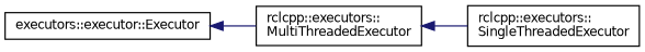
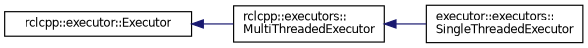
  digraph {
    rankdir=LR
    node [color=black fillcolor=white fontname=Helvetica fontsize=10 shape=record style=filled]
    edge [color=midnightblue dir=back fontname=Helvetica fontsize=10 labelfontname=Helvetica labelfontsize=10 style=solid]
-   n1 [height=0.2 label="executors::executor::Executor" width=0.4]
+   n1 [height=0.2 label="rclcpp::executor::Executor" width=0.4]
    n2 [height=0.2 label="rclcpp::executors::\lMultiThreadedExecutor" width=0.4]
-   n3 [height=0.2 label="rclcpp::executors::\lSingleThreadedExecutor" width=0.4]
+   n3 [height=0.2 label="executor::executors::\lSingleThreadedExecutor" width=0.4]
    n1 -> n2
    n2 -> n3
  }
